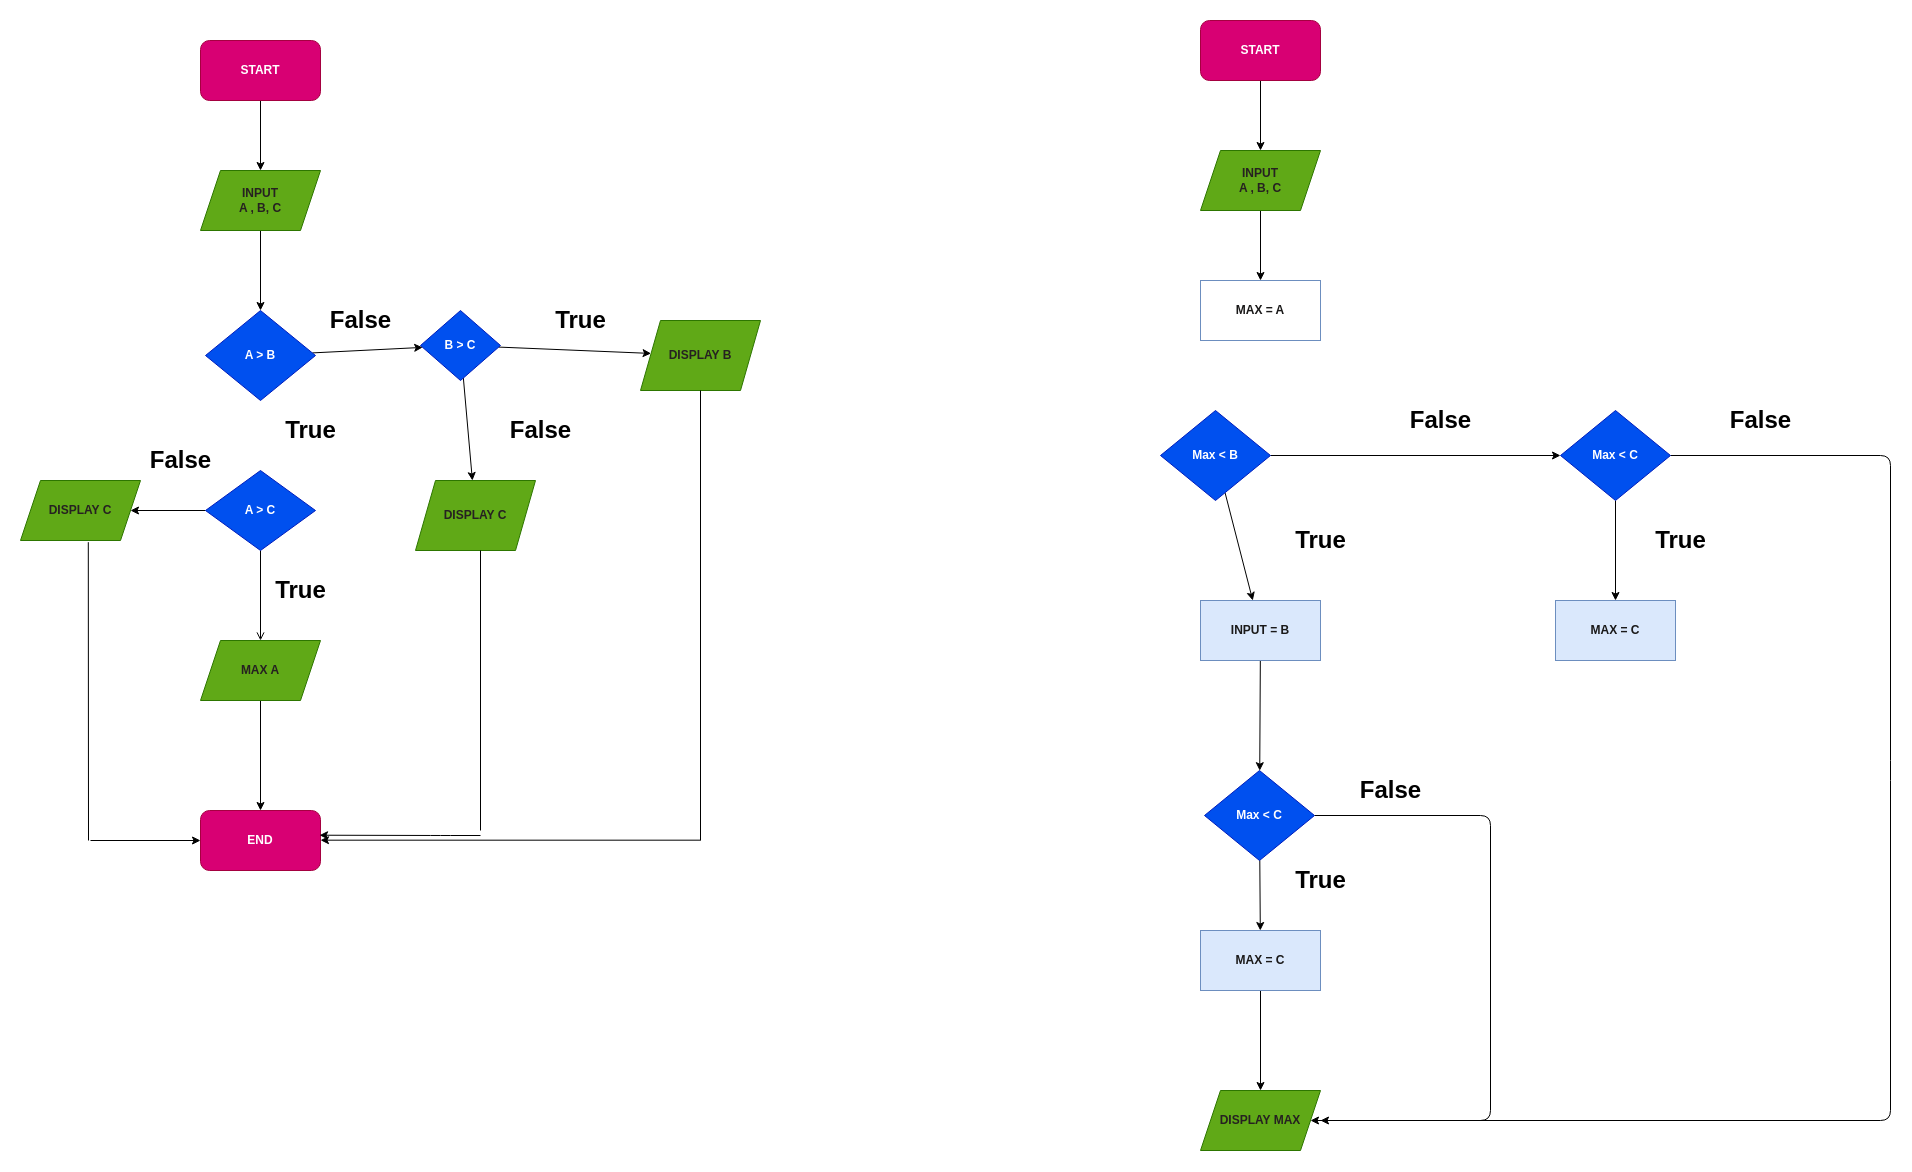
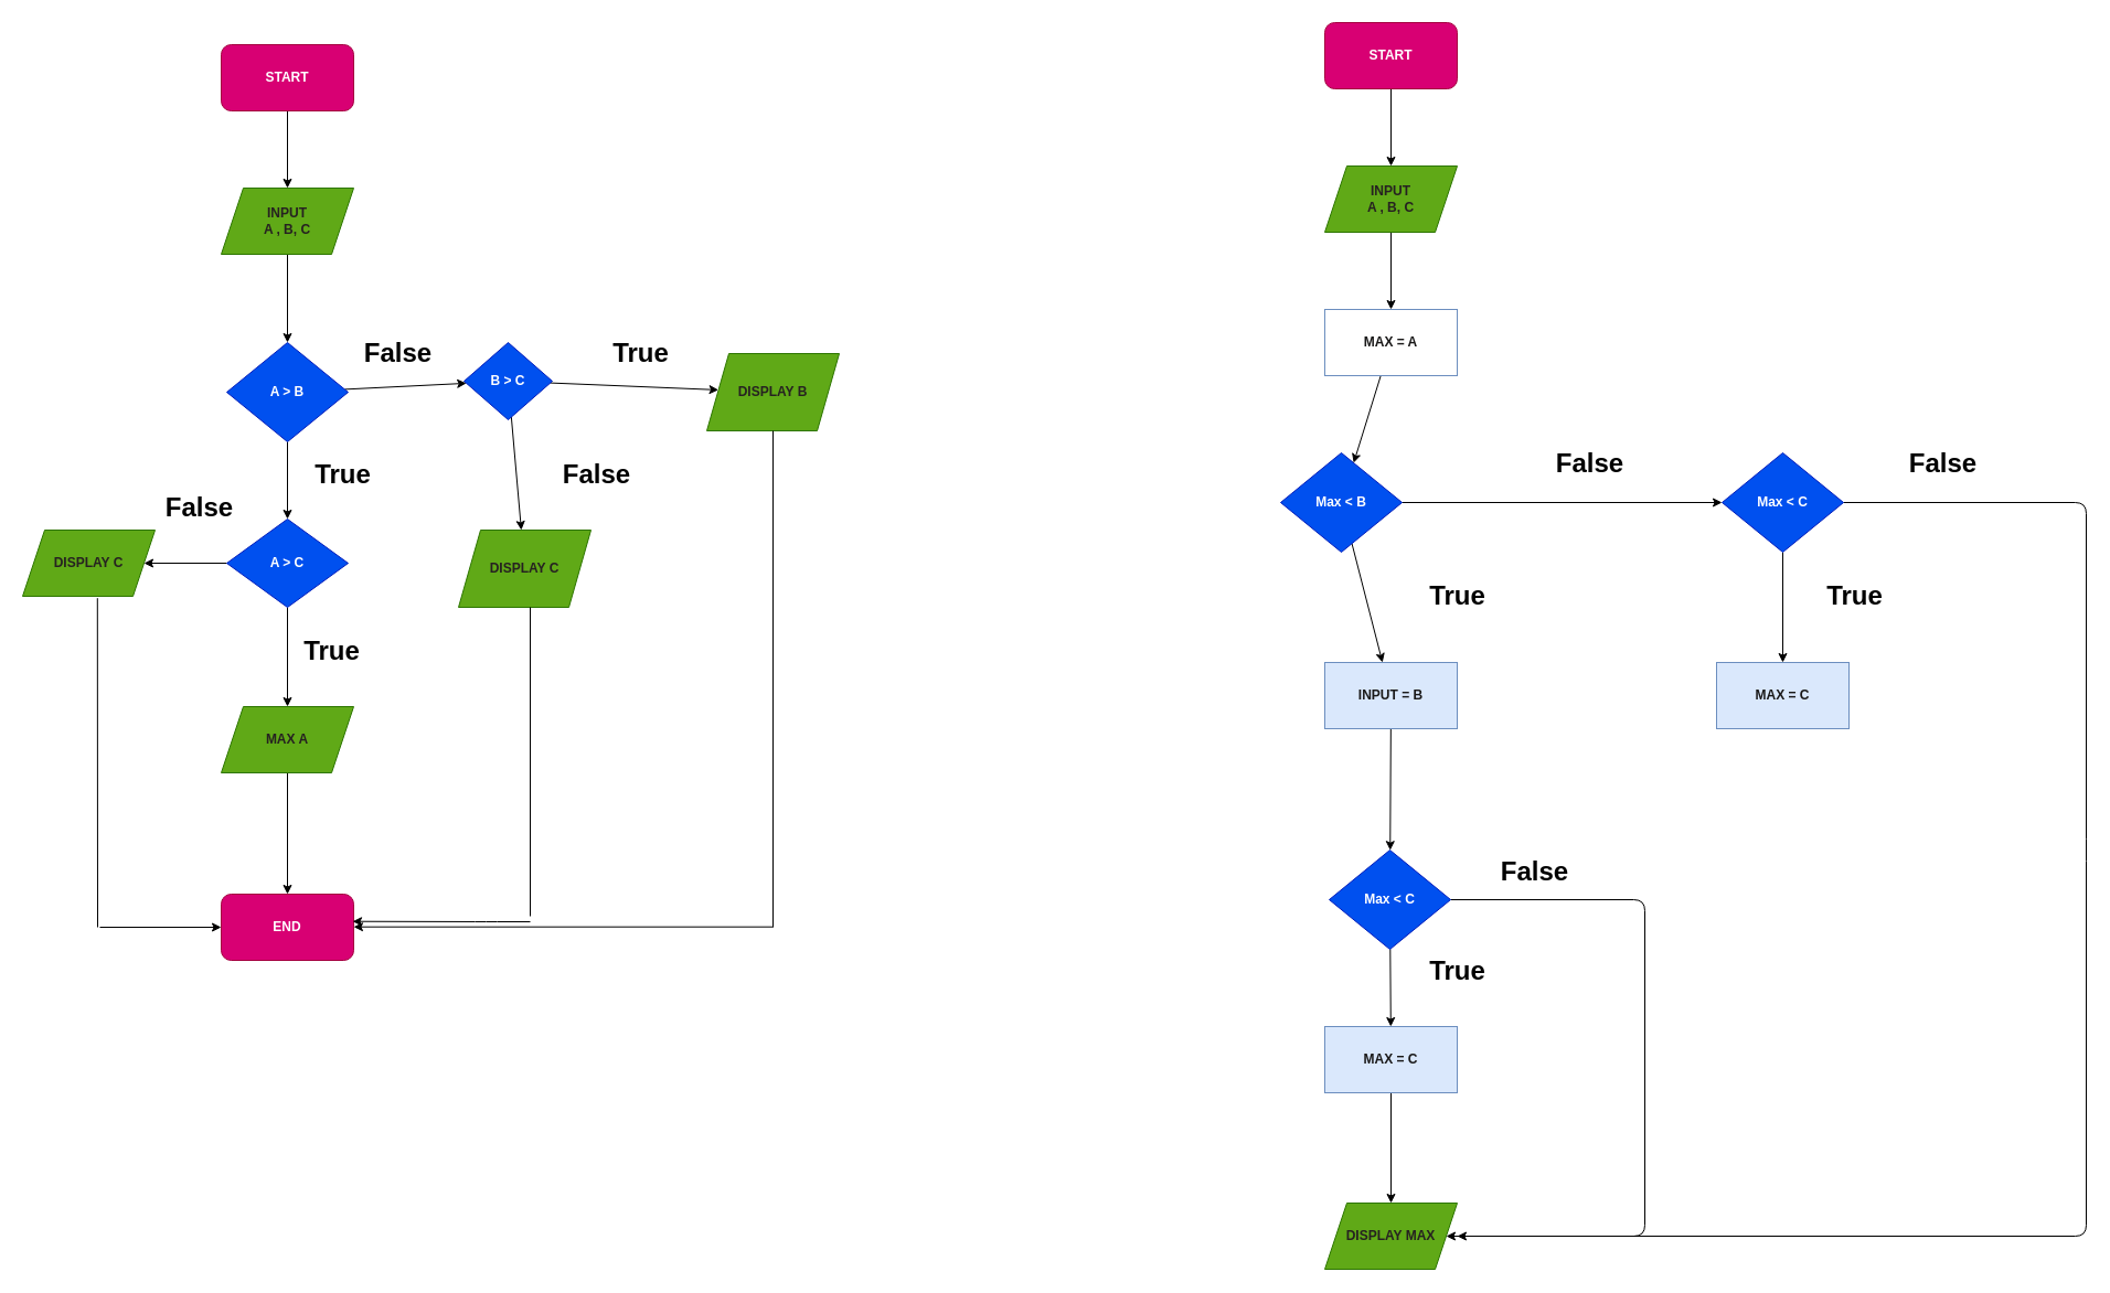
  <mxCell id="0" />
  <mxCell id="1" parent="0" />
  <mxCell id="2" style="edgeStyle=none;html=1;entryX=0.5;entryY=0;entryDx=0;entryDy=0;fontStyle=1" edge="1" parent="1" source="3" target="5"><mxGeometry relative="1" as="geometry" /></mxCell>
  <mxCell id="3" value="START" style="rounded=1;whiteSpace=wrap;html=1;fillColor=#d80073;fontColor=#ffffff;strokeColor=#A50040;fontStyle=1" vertex="1" parent="1"><mxGeometry x="1200" width="120" height="60" as="geometry" y="20" /></mxCell>
  <mxCell id="4" value="" style="edgeStyle=none;html=1;fontColor=#262121;fontStyle=1" edge="1" parent="1" source="5" target="34"><mxGeometry relative="1" as="geometry" /></mxCell>
  <mxCell id="5" value="INPUT&lt;br&gt;A , B, C" style="shape=parallelogram;perimeter=parallelogramPerimeter;whiteSpace=wrap;html=1;fixedSize=1;fillColor=#60a917;fontColor=#262121;strokeColor=#2D7600;fontStyle=1" vertex="1" parent="1"><mxGeometry x="1200" y="150" width="120" height="60" as="geometry" /></mxCell>
+ <mxCell id="6" value="" style="edgeStyle=none;html=1;fontStyle=1" edge="1" parent="1" source="8" target="11"><mxGeometry relative="1" as="geometry" /></mxCell>
  <mxCell id="7" value="" style="edgeStyle=none;html=1;fontStyle=1" edge="1" parent="1" source="8" target="19"><mxGeometry relative="1" as="geometry" /></mxCell>
  <mxCell id="8" value="A &amp;gt; B" style="rhombus;whiteSpace=wrap;html=1;fillColor=#0050ef;fontColor=#ffffff;strokeColor=#001DBC;fontStyle=1" vertex="1" parent="1"><mxGeometry x="205" y="310" width="110" height="90" as="geometry" /></mxCell>
- <mxCell id="9" value="" style="edgeStyle=none;html=1;fontStyle=1;endArrow=open;" edge="1" parent="1" source="11" target="14"><mxGeometry relative="1" as="geometry" /></mxCell>
+ <mxCell id="9" value="" style="edgeStyle=none;html=1;fontStyle=1" edge="1" parent="1" source="11" target="14"><mxGeometry relative="1" as="geometry" /></mxCell>
  <mxCell id="10" value="" style="edgeStyle=none;html=1;entryX=1;entryY=0.5;entryDx=0;entryDy=0;fontStyle=1" edge="1" parent="1" source="11" target="16"><mxGeometry relative="1" as="geometry"><mxPoint x="140" y="510" as="targetPoint" /></mxGeometry></mxCell>
  <mxCell id="11" value="A &amp;gt; C" style="rhombus;whiteSpace=wrap;html=1;fillColor=#0050ef;fontColor=#ffffff;strokeColor=#001DBC;fontStyle=1" vertex="1" parent="1"><mxGeometry x="205" y="470" width="110" height="80" as="geometry" /></mxCell>
  <mxCell id="12" value="True" style="text;strokeColor=none;fillColor=none;html=1;fontSize=24;fontStyle=1;verticalAlign=middle;align=center;" vertex="1" parent="1"><mxGeometry x="260" y="410" width="100" height="40" as="geometry" /></mxCell>
  <mxCell id="13" value="" style="edgeStyle=none;html=1;fontColor=#262121;fontStyle=1" edge="1" parent="1" source="14" target="26"><mxGeometry relative="1" as="geometry" /></mxCell>
  <mxCell id="14" value="MAX A" style="shape=parallelogram;perimeter=parallelogramPerimeter;whiteSpace=wrap;html=1;fixedSize=1;fillColor=#60a917;fontColor=#262121;strokeColor=#2D7600;fontStyle=1" vertex="1" parent="1"><mxGeometry x="200" y="640" width="120" height="60" as="geometry" /></mxCell>
  <mxCell id="15" value="True" style="text;strokeColor=none;fillColor=none;html=1;fontSize=24;fontStyle=1;verticalAlign=middle;align=center;" vertex="1" parent="1"><mxGeometry x="250" y="570" width="100" height="40" as="geometry" /></mxCell>
  <mxCell id="16" value="DISPLAY C" style="shape=parallelogram;perimeter=parallelogramPerimeter;whiteSpace=wrap;html=1;fixedSize=1;fillColor=#60a917;fontColor=#262121;strokeColor=#2D7600;fontStyle=1" vertex="1" parent="1"><mxGeometry x="20" y="480" width="120" height="60" as="geometry" /></mxCell>
  <mxCell id="17" value="" style="edgeStyle=none;html=1;fontStyle=1" edge="1" parent="1" source="19" target="22"><mxGeometry relative="1" as="geometry" /></mxCell>
  <mxCell id="18" value="" style="edgeStyle=none;html=1;fontStyle=1" edge="1" parent="1" source="19" target="24"><mxGeometry relative="1" as="geometry" /></mxCell>
  <mxCell id="19" value="B &amp;gt; C" style="rhombus;whiteSpace=wrap;html=1;fillColor=#0050ef;fontColor=#ffffff;strokeColor=#001DBC;fontStyle=1" vertex="1" parent="1"><mxGeometry x="420" y="310" width="80" height="70" as="geometry" /></mxCell>
  <mxCell id="20" value="False" style="text;strokeColor=none;fillColor=none;html=1;fontSize=24;fontStyle=1;verticalAlign=middle;align=center;" vertex="1" parent="1"><mxGeometry x="310" y="300" width="100" height="40" as="geometry" /></mxCell>
  <mxCell id="21" value="False" style="text;strokeColor=none;fillColor=none;html=1;fontSize=24;fontStyle=1;verticalAlign=middle;align=center;" vertex="1" parent="1"><mxGeometry x="130" y="440" width="100" height="40" as="geometry" /></mxCell>
  <mxCell id="22" value="DISPLAY B" style="shape=parallelogram;perimeter=parallelogramPerimeter;whiteSpace=wrap;html=1;fixedSize=1;fillColor=#60a917;fontColor=#262121;strokeColor=#2D7600;fontStyle=1" vertex="1" parent="1"><mxGeometry x="640" y="320" width="120" height="70" as="geometry" /></mxCell>
  <mxCell id="23" value="True" style="text;strokeColor=none;fillColor=none;html=1;fontSize=24;fontStyle=1;verticalAlign=middle;align=center;" vertex="1" parent="1"><mxGeometry x="530" y="300" width="100" height="40" as="geometry" /></mxCell>
  <mxCell id="24" value="DISPLAY C" style="shape=parallelogram;perimeter=parallelogramPerimeter;whiteSpace=wrap;html=1;fixedSize=1;fillColor=#60a917;fontColor=#262121;strokeColor=#2D7600;fontStyle=1" vertex="1" parent="1"><mxGeometry x="415" y="480" width="120" height="70" as="geometry" /></mxCell>
  <mxCell id="25" value="False" style="text;strokeColor=none;fillColor=none;html=1;fontSize=24;fontStyle=1;verticalAlign=middle;align=center;" vertex="1" parent="1"><mxGeometry x="490" y="410" width="100" height="40" as="geometry" /></mxCell>
  <mxCell id="26" value="END" style="rounded=1;whiteSpace=wrap;html=1;fillColor=#d80073;fontColor=#ffffff;strokeColor=#A50040;fontStyle=1" vertex="1" parent="1"><mxGeometry x="200" y="810" width="120" height="60" as="geometry" /></mxCell>
  <mxCell id="27" value="" style="endArrow=none;html=1;fontColor=#262121;entryX=0.565;entryY=1.028;entryDx=0;entryDy=0;entryPerimeter=0;fontStyle=1" edge="1" parent="1" target="16"><mxGeometry width="50" height="50" relative="1" as="geometry"><mxPoint x="88" y="840" as="sourcePoint" /><mxPoint x="400" y="630" as="targetPoint" /></mxGeometry></mxCell>
  <mxCell id="28" value="" style="endArrow=classic;html=1;fontColor=#262121;entryX=0;entryY=0.5;entryDx=0;entryDy=0;fontStyle=1" edge="1" parent="1" target="26"><mxGeometry width="50" height="50" relative="1" as="geometry"><mxPoint x="90" y="840" as="sourcePoint" /><mxPoint x="400" y="630" as="targetPoint" /></mxGeometry></mxCell>
  <mxCell id="29" value="" style="endArrow=none;html=1;fontColor=#262121;entryX=0.565;entryY=1.028;entryDx=0;entryDy=0;entryPerimeter=0;fontStyle=1" edge="1" parent="1"><mxGeometry width="50" height="50" relative="1" as="geometry"><mxPoint x="480" y="830" as="sourcePoint" /><mxPoint x="480" y="550" as="targetPoint" /></mxGeometry></mxCell>
  <mxCell id="30" value="" style="endArrow=classic;html=1;fontColor=#262121;entryX=0.992;entryY=0.412;entryDx=0;entryDy=0;entryPerimeter=0;fontStyle=1" edge="1" parent="1" target="26"><mxGeometry width="50" height="50" relative="1" as="geometry"><mxPoint x="480" y="835" as="sourcePoint" /><mxPoint x="400" y="630" as="targetPoint" /><Array as="points"><mxPoint x="440" y="835" /></Array></mxGeometry></mxCell>
  <mxCell id="31" value="" style="endArrow=classic;html=1;fontColor=#262121;fontStyle=1" edge="1" parent="1"><mxGeometry width="50" height="50" relative="1" as="geometry"><mxPoint x="700" y="839.68" as="sourcePoint" /><mxPoint x="320" y="839.68" as="targetPoint" /></mxGeometry></mxCell>
  <mxCell id="32" value="" style="endArrow=none;html=1;fontColor=#262121;entryX=0.5;entryY=1;entryDx=0;entryDy=0;fontStyle=1" edge="1" parent="1" target="22"><mxGeometry width="50" height="50" relative="1" as="geometry"><mxPoint x="700" y="840" as="sourcePoint" /><mxPoint x="370" y="510" as="targetPoint" /></mxGeometry></mxCell>
+ <mxCell id="33" value="" style="edgeStyle=none;html=1;fontColor=#1a1919;" edge="1" parent="1" source="34" target="41"><mxGeometry relative="1" as="geometry" /></mxCell>
  <mxCell id="34" value="MAX = A" style="rounded=0;whiteSpace=wrap;html=1;fillColor=#ffffff;strokeColor=#6c8ebf;fontColor=#1a1919;fontStyle=1;" vertex="1" parent="1"><mxGeometry x="1200" y="280" width="120" height="60" as="geometry" /></mxCell>
  <mxCell id="35" style="edgeStyle=none;html=1;entryX=0.5;entryY=0;entryDx=0;entryDy=0;fontStyle=1" edge="1" parent="1" source="36" target="38"><mxGeometry relative="1" as="geometry" /></mxCell>
  <mxCell id="36" value="START" style="rounded=1;whiteSpace=wrap;html=1;fillColor=#d80073;fontColor=#ffffff;strokeColor=#A50040;fontStyle=1" vertex="1" parent="1"><mxGeometry x="200" y="40" width="120" height="60" as="geometry" /></mxCell>
  <mxCell id="37" value="" style="edgeStyle=none;html=1;fontColor=#1a1919;" edge="1" parent="1" source="38" target="8"><mxGeometry relative="1" as="geometry" /></mxCell>
  <mxCell id="38" value="INPUT&lt;br&gt;A , B, C" style="shape=parallelogram;perimeter=parallelogramPerimeter;whiteSpace=wrap;html=1;fixedSize=1;fillColor=#60a917;fontColor=#262121;strokeColor=#2D7600;fontStyle=1" vertex="1" parent="1"><mxGeometry x="200" y="170" width="120" height="60" as="geometry" /></mxCell>
  <mxCell id="39" value="" style="edgeStyle=none;html=1;fontColor=#1a1919;" edge="1" parent="1" source="41" target="46"><mxGeometry relative="1" as="geometry" /></mxCell>
  <mxCell id="40" style="edgeStyle=none;html=1;entryX=0;entryY=0.5;entryDx=0;entryDy=0;fontColor=#1a1919;" edge="1" parent="1" source="41" target="55"><mxGeometry relative="1" as="geometry" /></mxCell>
  <mxCell id="41" value="Max &amp;lt; B" style="rhombus;whiteSpace=wrap;html=1;fillColor=#0050ef;fontColor=#ffffff;strokeColor=#001DBC;fontStyle=1" vertex="1" parent="1"><mxGeometry x="1160" y="410" width="110" height="90" as="geometry" /></mxCell>
  <mxCell id="42" value="" style="edgeStyle=none;html=1;fontColor=#1a1919;" edge="1" parent="1" source="44" target="48"><mxGeometry relative="1" as="geometry" /></mxCell>
  <mxCell id="43" style="edgeStyle=none;html=1;entryX=1;entryY=0.5;entryDx=0;entryDy=0;fontColor=#1a1919;" edge="1" parent="1" source="44" target="49"><mxGeometry relative="1" as="geometry"><Array as="points"><mxPoint x="1490" y="815" /><mxPoint x="1490" y="1120" /></Array></mxGeometry></mxCell>
  <mxCell id="44" value="Max &amp;lt; C" style="rhombus;whiteSpace=wrap;html=1;fillColor=#0050ef;fontColor=#ffffff;strokeColor=#001DBC;fontStyle=1" vertex="1" parent="1"><mxGeometry x="1204" y="770" width="110" height="90" as="geometry" /></mxCell>
  <mxCell id="45" value="" style="edgeStyle=none;html=1;fontColor=#1a1919;" edge="1" parent="1" source="46" target="44"><mxGeometry relative="1" as="geometry" /></mxCell>
  <mxCell id="46" value="INPUT = B" style="rounded=0;whiteSpace=wrap;html=1;fillColor=#dae8fc;strokeColor=#6c8ebf;fontColor=#1a1919;fontStyle=1" vertex="1" parent="1"><mxGeometry x="1200" y="600" width="120" height="60" as="geometry" /></mxCell>
  <mxCell id="47" value="" style="edgeStyle=none;html=1;fontColor=#1a1919;" edge="1" parent="1" source="48" target="49"><mxGeometry relative="1" as="geometry" /></mxCell>
  <mxCell id="48" value="MAX = C" style="rounded=0;whiteSpace=wrap;html=1;fillColor=#dae8fc;strokeColor=#6c8ebf;fontColor=#1a1919;fontStyle=1" vertex="1" parent="1"><mxGeometry x="1200" y="930" width="120" height="60" as="geometry" /></mxCell>
  <mxCell id="49" value="DISPLAY MAX" style="shape=parallelogram;perimeter=parallelogramPerimeter;whiteSpace=wrap;html=1;fixedSize=1;fillColor=#60a917;fontColor=#262121;strokeColor=#2D7600;fontStyle=1" vertex="1" parent="1"><mxGeometry x="1200" y="1090" width="120" height="60" as="geometry" /></mxCell>
  <mxCell id="50" value="True" style="text;strokeColor=none;fillColor=none;html=1;fontSize=24;fontStyle=1;verticalAlign=middle;align=center;" vertex="1" parent="1"><mxGeometry x="1270" y="860" width="100" height="40" as="geometry" /></mxCell>
  <mxCell id="51" value="True" style="text;strokeColor=none;fillColor=none;html=1;fontSize=24;fontStyle=1;verticalAlign=middle;align=center;" vertex="1" parent="1"><mxGeometry x="1630" y="520" width="100" height="40" as="geometry" /></mxCell>
  <mxCell id="52" value="False" style="text;strokeColor=none;fillColor=none;html=1;fontSize=24;fontStyle=1;verticalAlign=middle;align=center;" vertex="1" parent="1"><mxGeometry x="1340" y="760" width="100" height="60" as="geometry" /></mxCell>
  <mxCell id="53" value="" style="edgeStyle=none;html=1;fontColor=#1a1919;" edge="1" parent="1" source="55" target="57"><mxGeometry relative="1" as="geometry" /></mxCell>
  <mxCell id="54" style="edgeStyle=none;html=1;fontColor=#1a1919;" edge="1" parent="1" source="55"><mxGeometry relative="1" as="geometry"><mxPoint x="1320" y="1120" as="targetPoint" /><Array as="points"><mxPoint x="1890" y="455" /><mxPoint x="1890" y="770" /><mxPoint x="1890" y="1120" /></Array></mxGeometry></mxCell>
  <mxCell id="55" value="Max &amp;lt; C" style="rhombus;whiteSpace=wrap;html=1;fillColor=#0050ef;fontColor=#ffffff;strokeColor=#001DBC;fontStyle=1" vertex="1" parent="1"><mxGeometry x="1560" y="410" width="110" height="90" as="geometry" /></mxCell>
  <mxCell id="56" value="False" style="text;strokeColor=none;fillColor=none;html=1;fontSize=24;fontStyle=1;verticalAlign=middle;align=center;" vertex="1" parent="1"><mxGeometry x="1390" y="390" width="100" height="60" as="geometry" /></mxCell>
  <mxCell id="57" value="MAX = C" style="rounded=0;whiteSpace=wrap;html=1;fillColor=#dae8fc;strokeColor=#6c8ebf;fontColor=#1a1919;fontStyle=1" vertex="1" parent="1"><mxGeometry x="1555" y="600" width="120" height="60" as="geometry" /></mxCell>
  <mxCell id="58" value="True" style="text;strokeColor=none;fillColor=none;html=1;fontSize=24;fontStyle=1;verticalAlign=middle;align=center;" vertex="1" parent="1"><mxGeometry x="1270" y="520" width="100" height="40" as="geometry" /></mxCell>
  <mxCell id="59" value="False" style="text;strokeColor=none;fillColor=none;html=1;fontSize=24;fontStyle=1;verticalAlign=middle;align=center;" vertex="1" parent="1"><mxGeometry x="1710" y="390" width="100" height="60" as="geometry" /></mxCell>
